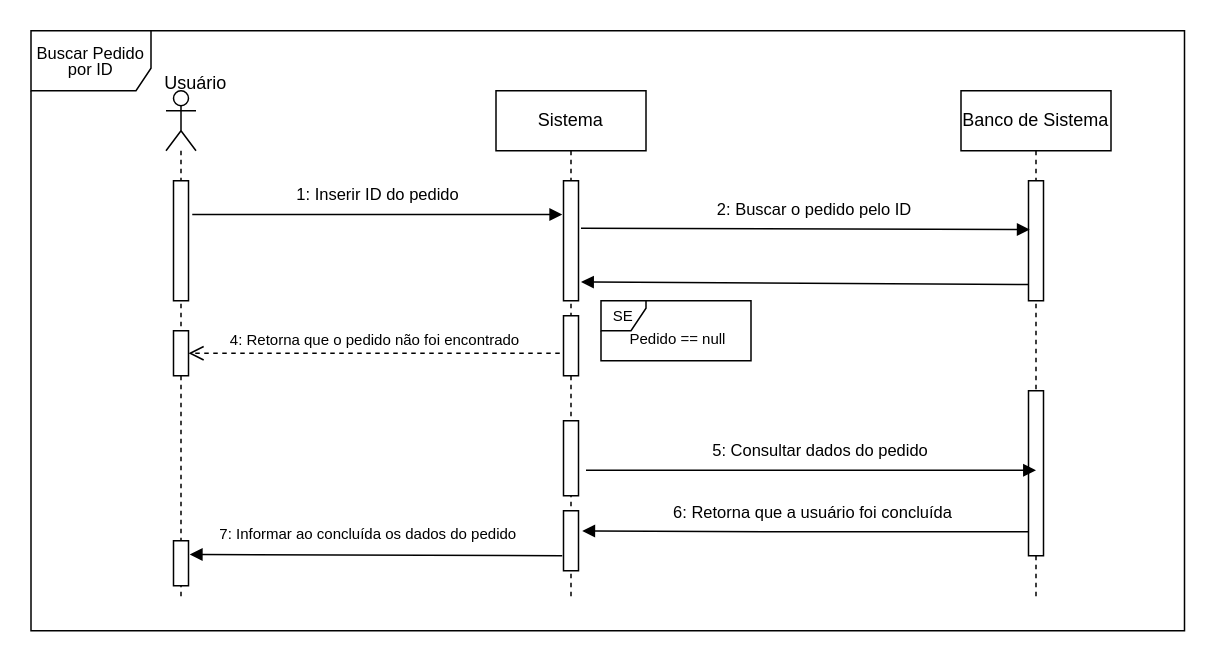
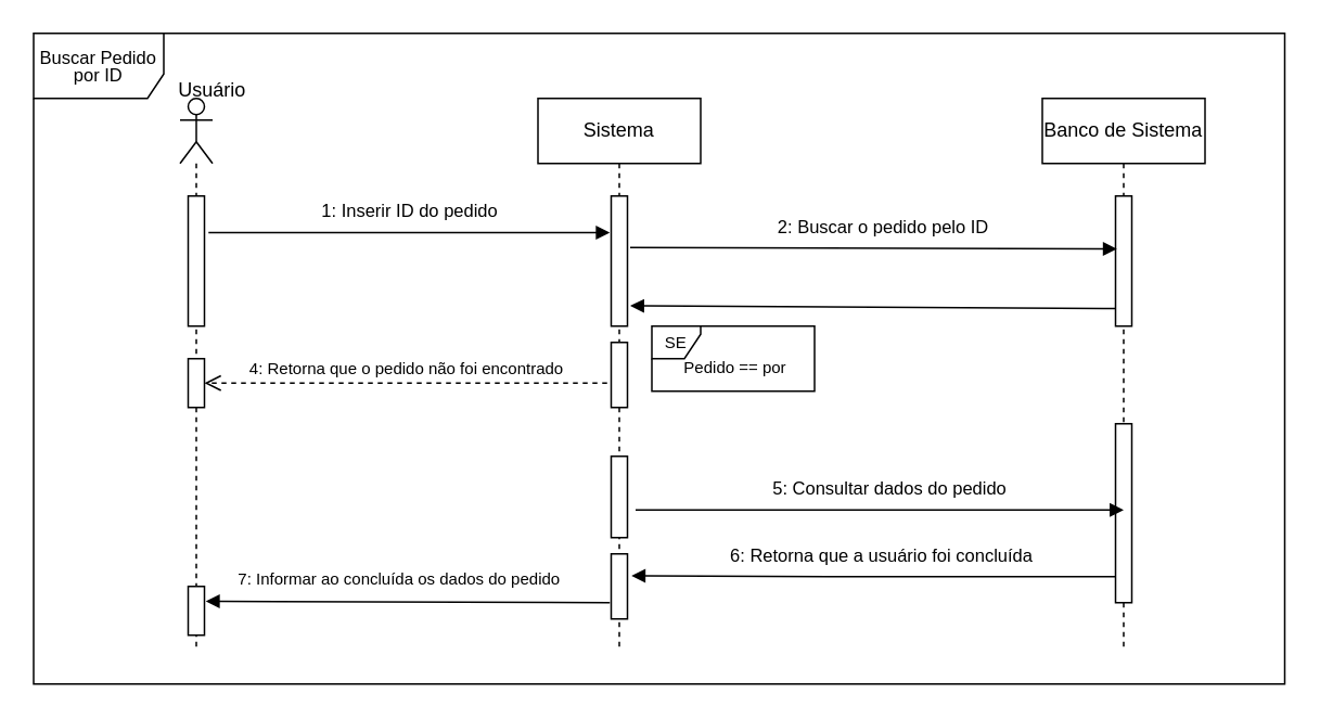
  <mxCell id="0" />
  <mxCell id="1" parent="0" />
  <mxCell id="2" value="&lt;p style=&quot;line-height: 90%;&quot;&gt;&lt;font style=&quot;font-size: 11px;&quot;&gt;Buscar Pedido por ID&lt;/font&gt;&lt;br&gt;&lt;/p&gt;" style="shape=umlFrame;whiteSpace=wrap;html=1;width=80;height=40;" parent="1" vertex="1"><mxGeometry x="20" y="20" width="769" height="400" as="geometry" /></mxCell>
  <mxCell id="3" value="Sistema" style="shape=umlLifeline;perimeter=lifelinePerimeter;whiteSpace=wrap;html=1;container=1;collapsible=0;recursiveResize=0;outlineConnect=0;" parent="1" vertex="1"><mxGeometry x="330" y="60" width="100" height="340" as="geometry" /></mxCell>
  <mxCell id="4" value="" style="html=1;points=[];perimeter=orthogonalPerimeter;" parent="3" vertex="1"><mxGeometry x="45" y="60" width="10" height="80" as="geometry" /></mxCell>
  <mxCell id="5" value="" style="html=1;points=[];perimeter=orthogonalPerimeter;" parent="3" vertex="1"><mxGeometry x="45" y="150" width="10" height="40" as="geometry" /></mxCell>
  <mxCell id="6" value="" style="html=1;points=[];perimeter=orthogonalPerimeter;" parent="3" vertex="1"><mxGeometry x="45" y="220" width="10" height="50" as="geometry" /></mxCell>
  <mxCell id="7" value="" style="html=1;points=[];perimeter=orthogonalPerimeter;" parent="3" vertex="1"><mxGeometry x="45" y="280" width="10" height="40" as="geometry" /></mxCell>
  <mxCell id="8" value="" style="shape=umlLifeline;participant=umlActor;perimeter=lifelinePerimeter;whiteSpace=wrap;html=1;container=1;collapsible=0;recursiveResize=0;verticalAlign=top;spacingTop=36;outlineConnect=0;" parent="1" vertex="1"><mxGeometry x="110" y="60" width="20" height="340" as="geometry" /></mxCell>
  <mxCell id="9" value="" style="html=1;points=[];perimeter=orthogonalPerimeter;" parent="8" vertex="1"><mxGeometry x="5" y="60" width="10" height="80" as="geometry" /></mxCell>
  <mxCell id="10" value="" style="html=1;points=[];perimeter=orthogonalPerimeter;" parent="8" vertex="1"><mxGeometry x="5" y="160" width="10" height="30" as="geometry" /></mxCell>
  <mxCell id="11" value="" style="html=1;points=[];perimeter=orthogonalPerimeter;" parent="8" vertex="1"><mxGeometry x="5" y="300" width="10" height="30" as="geometry" /></mxCell>
  <mxCell id="12" value="Banco de Sistema" style="shape=umlLifeline;perimeter=lifelinePerimeter;whiteSpace=wrap;html=1;container=1;collapsible=0;recursiveResize=0;outlineConnect=0;" parent="1" vertex="1"><mxGeometry x="640" y="60" width="100" height="340" as="geometry" /></mxCell>
  <mxCell id="13" value="" style="html=1;points=[];perimeter=orthogonalPerimeter;" parent="12" vertex="1"><mxGeometry x="45" y="60" width="10" height="80" as="geometry" /></mxCell>
  <mxCell id="14" value="" style="html=1;points=[];perimeter=orthogonalPerimeter;" parent="12" vertex="1"><mxGeometry x="45" y="200" width="10" height="110" as="geometry" /></mxCell>
  <mxCell id="15" value="Usuário" style="text;html=1;strokeColor=none;fillColor=none;align=center;verticalAlign=middle;whiteSpace=wrap;rounded=0;" parent="1" vertex="1"><mxGeometry x="100" y="40" width="60" height="30" as="geometry" /></mxCell>
  <mxCell id="16" value="" style="html=1;verticalAlign=bottom;endArrow=block;exitX=1.25;exitY=0.281;exitDx=0;exitDy=0;exitPerimeter=0;entryX=-0.083;entryY=0.281;entryDx=0;entryDy=0;entryPerimeter=0;" parent="1" source="9" target="4" edge="1"><mxGeometry width="80" relative="1" as="geometry"><mxPoint x="150" y="140" as="sourcePoint" /><mxPoint x="230" y="140" as="targetPoint" /></mxGeometry></mxCell>
  <mxCell id="17" value="1: Inserir ID do pedido" style="edgeLabel;html=1;align=center;verticalAlign=middle;resizable=0;points=[];" parent="16" vertex="1" connectable="0"><mxGeometry x="0.219" relative="1" as="geometry"><mxPoint x="-27" y="-14" as="offset" /></mxGeometry></mxCell>
  <mxCell id="18" value="" style="html=1;verticalAlign=bottom;endArrow=block;exitX=1.167;exitY=0.396;exitDx=0;exitDy=0;exitPerimeter=0;entryX=0.083;entryY=0.406;entryDx=0;entryDy=0;entryPerimeter=0;" parent="1" source="4" target="13" edge="1"><mxGeometry width="80" relative="1" as="geometry"><mxPoint x="390" y="150" as="sourcePoint" /><mxPoint x="690" y="152" as="targetPoint" /></mxGeometry></mxCell>
  <mxCell id="19" value="2: Buscar o pedido pelo ID" style="edgeLabel;html=1;align=center;verticalAlign=middle;resizable=0;points=[];" parent="18" vertex="1" connectable="0"><mxGeometry x="0.219" relative="1" as="geometry"><mxPoint x="-27" y="-14" as="offset" /></mxGeometry></mxCell>
  <mxCell id="20" value="SE" style="shape=umlFrame;whiteSpace=wrap;html=1;fontSize=10;fillColor=#FFFFFF;width=30;height=20;" parent="1" vertex="1"><mxGeometry x="400" y="200" width="100" height="40" as="geometry" /></mxCell>
  <mxCell id="21" value="" style="html=1;verticalAlign=bottom;endArrow=block;exitX=0;exitY=0.865;exitDx=0;exitDy=0;exitPerimeter=0;entryX=1.167;entryY=0.844;entryDx=0;entryDy=0;entryPerimeter=0;" parent="1" source="13" target="4" edge="1"><mxGeometry width="80" relative="1" as="geometry"><mxPoint x="396.67" y="209.58" as="sourcePoint" /><mxPoint x="695.83" y="210.38" as="targetPoint" /></mxGeometry></mxCell>
- <mxCell id="22" value="Pedido == null" style="text;html=1;strokeColor=none;fillColor=none;align=center;verticalAlign=middle;whiteSpace=wrap;rounded=0;fontSize=10;" parent="1" vertex="1"><mxGeometry x="414" y="210" width="75" height="30" as="geometry" /></mxCell>
+ <mxCell id="22" value="Pedido == por" style="text;html=1;strokeColor=none;fillColor=none;align=center;verticalAlign=middle;whiteSpace=wrap;rounded=0;fontSize=10;" parent="1" vertex="1"><mxGeometry x="414" y="210" width="75" height="30" as="geometry" /></mxCell>
  <mxCell id="23" value="4: Retorna que o pedido não foi encontrado" style="html=1;verticalAlign=bottom;endArrow=open;dashed=1;endSize=8;fontSize=10;exitX=-0.25;exitY=0.625;exitDx=0;exitDy=0;exitPerimeter=0;entryX=1;entryY=0.5;entryDx=0;entryDy=0;entryPerimeter=0;" parent="1" source="5" target="10" edge="1"><mxGeometry x="0.002" relative="1" as="geometry"><mxPoint x="375" y="230" as="sourcePoint" /><mxPoint x="130" y="234" as="targetPoint" /><mxPoint as="offset" /></mxGeometry></mxCell>
  <mxCell id="24" value="" style="html=1;verticalAlign=bottom;endArrow=block;exitX=1.5;exitY=0.75;exitDx=0;exitDy=0;exitPerimeter=0;entryX=0.5;entryY=0.286;entryDx=0;entryDy=0;entryPerimeter=0;" parent="1" edge="1"><mxGeometry width="80" relative="1" as="geometry"><mxPoint x="390" y="313" as="sourcePoint" /><mxPoint x="690" y="313.02" as="targetPoint" /></mxGeometry></mxCell>
  <mxCell id="25" value="5: Consultar dados do pedido" style="edgeLabel;html=1;align=center;verticalAlign=middle;resizable=0;points=[];" parent="24" vertex="1" connectable="0"><mxGeometry x="0.219" relative="1" as="geometry"><mxPoint x="-27" y="-14" as="offset" /></mxGeometry></mxCell>
  <mxCell id="26" value="" style="html=1;verticalAlign=bottom;endArrow=block;entryX=1.25;entryY=0.313;entryDx=0;entryDy=0;entryPerimeter=0;" parent="1" source="14" edge="1"><mxGeometry width="80" relative="1" as="geometry"><mxPoint x="682" y="347" as="sourcePoint" /><mxPoint x="387.5" y="353.52" as="targetPoint" /><Array as="points"><mxPoint x="530" y="354" /></Array></mxGeometry></mxCell>
  <mxCell id="27" value="6: Retorna que a usuário foi concluída" style="edgeLabel;html=1;align=center;verticalAlign=middle;resizable=0;points=[];" parent="1" vertex="1" connectable="0"><mxGeometry x="540" y="340" as="geometry" /></mxCell>
  <mxCell id="28" value="" style="html=1;verticalAlign=bottom;endArrow=block;exitX=-0.333;exitY=0.738;exitDx=0;exitDy=0;exitPerimeter=0;entryX=1.083;entryY=0.306;entryDx=0;entryDy=0;entryPerimeter=0;" parent="1" target="11" edge="1"><mxGeometry width="80" relative="1" as="geometry"><mxPoint x="374.17" y="370" as="sourcePoint" /><mxPoint x="80" y="370.86" as="targetPoint" /></mxGeometry></mxCell>
  <mxCell id="29" value="7: Informar ao concluída os dados do pedido" style="text;html=1;strokeColor=none;fillColor=none;align=center;verticalAlign=middle;whiteSpace=wrap;rounded=0;fontSize=10;" parent="1" vertex="1"><mxGeometry x="110" y="340" width="270" height="30" as="geometry" /></mxCell>
